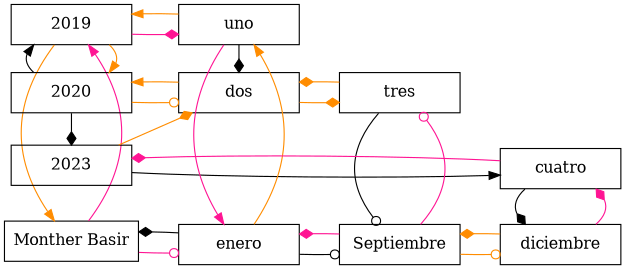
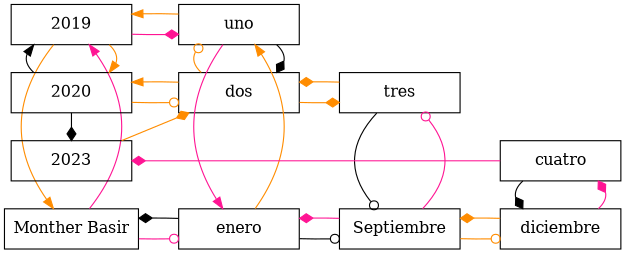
  digraph {
    nodesep=0.35
    rankdir=LR
    splines=line
    node [shape=rectangle]
    edge [arrowhead=diamond color=darkorange]
    n1 [height=0.5 label="Monther Basir" width=1.5]
    n2 [height=0.5 label=2019 width=1.5]
    n3 [height=0.5 label=2020 width=1.5]
    n4 [height=0.5 label=2023 width=1.5]
    n5 [height=0.5 label=enero width=1.5]
    n6 [height=0.5 label=uno width=1.5]
    n7 [height=0.5 label=dos width=1.5]
    n8 [height=0.5 label=Septiembre width=1.5]
    n9 [height=0.5 label=tres width=1.5]
    n10 [height=0.5 label=diciembre width=1.5]
    n11 [height=0.5 label=cuatro width=1.5]
    subgraph sub_1 {
      rank=same
      n1
      n2
      n3
      n4
    }
    subgraph sub_2 {
      rank=same
      n5
      n6
      n7
    }
    subgraph sub_3 {
      rank=same
      n8
      n9
    }
    subgraph sub_4 {
      rank=same
      n10
      n11
    }
    n1 -> n2 [arrowhead=normal color=deeppink]
    n1 -> n5 [arrowhead=odot color=deeppink]
    n2 -> n1 [arrowhead=normal]
    n2 -> n3 [arrowhead=normal]
    n2 -> n6 [color=deeppink]
    n3 -> n2 [arrowhead=normal color=black]
    n3 -> n4 [color=black]
    n3 -> n7 [arrowhead=odot]
    n4 -> n7
-   n4 -> n11 [arrowhead=normal color=black]
    n5 -> n1 [color=black]
    n5 -> n6 [arrowhead=normal constraint=false]
    n5 -> n8 [arrowhead=odot color=black]
    n6 -> n2 [arrowhead=normal]
    n6 -> n5 [arrowhead=normal color=deeppink constraint=false]
    n6 -> n7 [color=black constraint=false]
    n7 -> n3 [arrowhead=normal]
+   n7 -> n6 [arrowhead=odot constraint=false]
    n7 -> n9
    n8 -> n5 [color=deeppink]
    n8 -> n9 [arrowhead=odot color=deeppink constraint=false]
    n8 -> n10 [arrowhead=odot]
    n9 -> n7
    n9 -> n8 [arrowhead=odot color=black constraint=false]
    n10 -> n8
    n10 -> n11 [color=deeppink constraint=false]
    n11 -> n4 [color=deeppink]
    n11 -> n10 [color=black constraint=false]
  }
